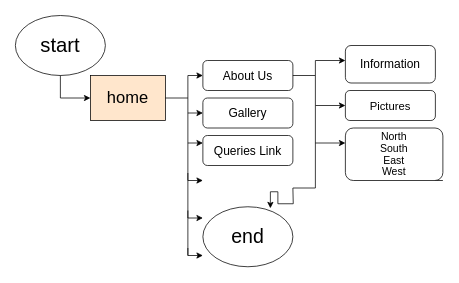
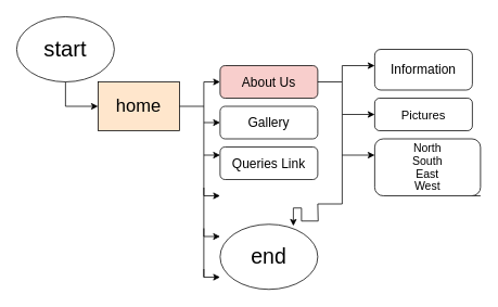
  <mxCell id="0" />
  <mxCell id="1" parent="0" />
  <mxCell id="2" value="&lt;font style=&quot;font-size: 27px;&quot;&gt;start&lt;/font&gt;" style="ellipse;whiteSpace=wrap;html=1;" parent="1" vertex="1"><mxGeometry x="20" y="20" width="120" height="80" as="geometry" /></mxCell>
  <mxCell id="3" value="" style="endArrow=none;html=1;rounded=0;" parent="1" edge="1"><mxGeometry width="50" height="50" relative="1" as="geometry"><mxPoint x="80" y="130" as="sourcePoint" /><mxPoint x="80" y="100" as="targetPoint" /></mxGeometry></mxCell>
  <mxCell id="4" value="" style="endArrow=classic;html=1;rounded=0;" parent="1" edge="1"><mxGeometry width="50" height="50" relative="1" as="geometry"><mxPoint x="80" y="130" as="sourcePoint" /><mxPoint x="120" y="130" as="targetPoint" /><Array as="points"><mxPoint x="80" y="130" /></Array></mxGeometry></mxCell>
  <mxCell id="5" value="&lt;font style=&quot;font-size: 22px;&quot;&gt;home&lt;/font&gt;" style="rounded=0;whiteSpace=wrap;html=1;fillColor=#ffe6cc;" parent="1" vertex="1"><mxGeometry x="120" y="100" width="100" height="60" as="geometry" /></mxCell>
  <mxCell id="6" value="" style="endArrow=none;html=1;rounded=0;" parent="1" edge="1"><mxGeometry width="50" height="50" relative="1" as="geometry"><mxPoint x="220" y="130" as="sourcePoint" /><mxPoint x="250" y="130" as="targetPoint" /><Array as="points"><mxPoint x="220" y="130" /></Array></mxGeometry></mxCell>
  <mxCell id="7" value="" style="endArrow=none;html=1;rounded=0;" parent="1" edge="1"><mxGeometry width="50" height="50" relative="1" as="geometry"><mxPoint x="250" y="130" as="sourcePoint" /><mxPoint x="250" y="100" as="targetPoint" /></mxGeometry></mxCell>
  <mxCell id="8" value="" style="endArrow=classic;html=1;rounded=0;" parent="1" edge="1"><mxGeometry width="50" height="50" relative="1" as="geometry"><mxPoint x="250" y="100" as="sourcePoint" /><mxPoint x="270" y="100" as="targetPoint" /></mxGeometry></mxCell>
- <mxCell id="9" value="&lt;span style=&quot;font-size: 16px;&quot;&gt;About Us&lt;/span&gt;" style="rounded=1;whiteSpace=wrap;html=1;" parent="1" vertex="1"><mxGeometry x="270" y="80" width="120" height="40" as="geometry" /></mxCell>
+ <mxCell id="9" value="&lt;span style=&quot;font-size: 16px;&quot;&gt;About Us&lt;/span&gt;" style="rounded=1;whiteSpace=wrap;html=1;fillColor=#f8cecc;" parent="1" vertex="1"><mxGeometry x="270" y="80" width="120" height="40" as="geometry" /></mxCell>
  <mxCell id="10" value="&lt;font style=&quot;font-size: 16px;&quot;&gt;Gallery&lt;/font&gt;" style="rounded=1;whiteSpace=wrap;html=1;" parent="1" vertex="1"><mxGeometry x="270" y="130" width="120" height="40" as="geometry" /></mxCell>
  <mxCell id="11" value="" style="endArrow=none;html=1;rounded=0;" parent="1" edge="1"><mxGeometry width="50" height="50" relative="1" as="geometry"><mxPoint x="250" y="150" as="sourcePoint" /><mxPoint x="250" y="130" as="targetPoint" /></mxGeometry></mxCell>
  <mxCell id="12" value="" style="endArrow=classic;html=1;rounded=0;" parent="1" edge="1"><mxGeometry width="50" height="50" relative="1" as="geometry"><mxPoint x="250" y="150" as="sourcePoint" /><mxPoint x="270" y="150" as="targetPoint" /></mxGeometry></mxCell>
  <mxCell id="13" value="" style="endArrow=none;html=1;rounded=0;" parent="1" edge="1"><mxGeometry width="50" height="50" relative="1" as="geometry"><mxPoint x="250" y="190" as="sourcePoint" /><mxPoint x="250" y="150" as="targetPoint" /><Array as="points" /></mxGeometry></mxCell>
  <mxCell id="14" value="" style="endArrow=classic;html=1;rounded=0;" parent="1" edge="1"><mxGeometry width="50" height="50" relative="1" as="geometry"><mxPoint x="250" y="190" as="sourcePoint" /><mxPoint x="270" y="190" as="targetPoint" /></mxGeometry></mxCell>
  <mxCell id="15" value="&lt;span style=&quot;font-size: 16px;&quot;&gt;Queries Link&lt;/span&gt;" style="rounded=1;whiteSpace=wrap;html=1;" parent="1" vertex="1"><mxGeometry x="270" y="180" width="120" height="40" as="geometry" /></mxCell>
  <mxCell id="16" value="" style="endArrow=none;html=1;rounded=0;" parent="1" edge="1"><mxGeometry width="50" height="50" relative="1" as="geometry"><mxPoint x="250" y="230" as="sourcePoint" /><mxPoint x="250" y="190" as="targetPoint" /><Array as="points"><mxPoint x="250" y="240" /></Array></mxGeometry></mxCell>
  <mxCell id="17" value="" style="endArrow=classic;html=1;rounded=0;" parent="1" edge="1"><mxGeometry width="50" height="50" relative="1" as="geometry"><mxPoint x="250" y="240" as="sourcePoint" /><mxPoint x="270" y="240" as="targetPoint" /></mxGeometry></mxCell>
  <mxCell id="18" style="edgeStyle=orthogonalEdgeStyle;rounded=0;orthogonalLoop=1;jettySize=auto;html=1;exitX=1;exitY=0.5;exitDx=0;exitDy=0;entryX=0.75;entryY=0.025;entryDx=0;entryDy=0;entryPerimeter=0;" parent="1" edge="1" target="34"><mxGeometry relative="1" as="geometry"><mxPoint x="390" y="250" as="sourcePoint" /><mxPoint x="360" y="380" as="targetPoint" /></mxGeometry></mxCell>
  <mxCell id="19" value="" style="endArrow=none;html=1;rounded=0;" parent="1" edge="1"><mxGeometry width="50" height="50" relative="1" as="geometry"><mxPoint x="250" y="280" as="sourcePoint" /><mxPoint x="250" y="240" as="targetPoint" /><Array as="points"><mxPoint x="250" y="280" /><mxPoint x="250" y="290" /></Array></mxGeometry></mxCell>
  <mxCell id="20" value="" style="endArrow=classic;html=1;rounded=0;" parent="1" edge="1"><mxGeometry width="50" height="50" relative="1" as="geometry"><mxPoint x="250" y="290" as="sourcePoint" /><mxPoint x="270" y="290" as="targetPoint" /></mxGeometry></mxCell>
  <mxCell id="21" value="" style="endArrow=none;html=1;rounded=0;" parent="1" edge="1"><mxGeometry width="50" height="50" relative="1" as="geometry"><mxPoint x="250" y="330" as="sourcePoint" /><mxPoint x="250" y="290" as="targetPoint" /><Array as="points"><mxPoint x="250" y="340" /></Array></mxGeometry></mxCell>
  <mxCell id="22" value="" style="endArrow=classic;html=1;rounded=0;" parent="1" edge="1"><mxGeometry width="50" height="50" relative="1" as="geometry"><mxPoint x="250" y="340" as="sourcePoint" /><mxPoint x="270" y="340" as="targetPoint" /></mxGeometry></mxCell>
  <mxCell id="23" value="" style="endArrow=none;html=1;rounded=0;" parent="1" edge="1"><mxGeometry width="50" height="50" relative="1" as="geometry"><mxPoint x="390" y="100" as="sourcePoint" /><mxPoint x="420" y="100" as="targetPoint" /></mxGeometry></mxCell>
  <mxCell id="24" value="" style="endArrow=none;html=1;rounded=0;" parent="1" edge="1"><mxGeometry width="50" height="50" relative="1" as="geometry"><mxPoint x="420" y="100" as="sourcePoint" /><mxPoint x="420" y="80" as="targetPoint" /></mxGeometry></mxCell>
  <mxCell id="25" value="" style="endArrow=classic;html=1;rounded=0;" parent="1" edge="1"><mxGeometry width="50" height="50" relative="1" as="geometry"><mxPoint x="420" y="80" as="sourcePoint" /><mxPoint x="460" y="80" as="targetPoint" /></mxGeometry></mxCell>
  <mxCell id="26" value="" style="endArrow=none;html=1;rounded=0;" parent="1" edge="1"><mxGeometry width="50" height="50" relative="1" as="geometry"><mxPoint x="420" y="140" as="sourcePoint" /><mxPoint x="420" y="100" as="targetPoint" /></mxGeometry></mxCell>
  <mxCell id="27" value="" style="endArrow=classic;html=1;rounded=0;" parent="1" edge="1"><mxGeometry width="50" height="50" relative="1" as="geometry"><mxPoint x="420" y="140" as="sourcePoint" /><mxPoint x="460" y="140" as="targetPoint" /></mxGeometry></mxCell>
  <mxCell id="28" value="" style="endArrow=classic;html=1;rounded=0;" parent="1" edge="1"><mxGeometry width="50" height="50" relative="1" as="geometry"><mxPoint x="420" y="190" as="sourcePoint" /><mxPoint x="460" y="190" as="targetPoint" /></mxGeometry></mxCell>
  <mxCell id="29" value="" style="endArrow=none;html=1;rounded=0;" parent="1" edge="1"><mxGeometry width="50" height="50" relative="1" as="geometry"><mxPoint x="420" y="190" as="sourcePoint" /><mxPoint x="420" y="140" as="targetPoint" /><Array as="points"><mxPoint x="420" y="140" /></Array></mxGeometry></mxCell>
  <mxCell id="30" value="&lt;span style=&quot;font-size: 16px;&quot;&gt;Information&lt;/span&gt;" style="rounded=1;whiteSpace=wrap;html=1;" parent="1" vertex="1"><mxGeometry x="460" y="60" width="120" height="50" as="geometry" /></mxCell>
  <mxCell id="31" value="&lt;span style=&quot;font-size: 15px;&quot;&gt;Pictures&lt;/span&gt;" style="rounded=1;whiteSpace=wrap;html=1;" parent="1" vertex="1"><mxGeometry x="460" y="120" width="120" height="40" as="geometry" /></mxCell>
  <mxCell id="32" style="edgeStyle=orthogonalEdgeStyle;rounded=0;orthogonalLoop=1;jettySize=auto;html=1;exitX=1;exitY=1;exitDx=0;exitDy=0;entryX=1;entryY=0;entryDx=0;entryDy=0;" parent="1" source="33" edge="1"><mxGeometry relative="1" as="geometry"><mxPoint x="580" y="230" as="targetPoint" /></mxGeometry></mxCell>
  <mxCell id="33" value="&lt;p style=&quot;line-height: 120%;&quot;&gt;&lt;span style=&quot;font-size: 14px;&quot;&gt;North&lt;br&gt;South&lt;br&gt;East&lt;br&gt;West&lt;br&gt;&lt;/span&gt;&lt;/p&gt;" style="rounded=1;whiteSpace=wrap;html=1;strokeWidth=1;" parent="1" vertex="1"><mxGeometry x="460" y="170" width="130" height="70" as="geometry" /></mxCell>
  <mxCell id="34" value="&lt;font style=&quot;font-size: 26px;&quot;&gt;end&lt;/font&gt;" style="ellipse;whiteSpace=wrap;html=1;" parent="1" vertex="1"><mxGeometry x="270" y="275" width="120" height="80" as="geometry" /></mxCell>
  <mxCell id="35" style="edgeStyle=orthogonalEdgeStyle;rounded=0;orthogonalLoop=1;jettySize=auto;html=1;exitX=0.5;exitY=1;exitDx=0;exitDy=0;" parent="1" source="34" target="34" edge="1"><mxGeometry relative="1" as="geometry" /></mxCell>
  <mxCell id="36" style="edgeStyle=orthogonalEdgeStyle;rounded=0;orthogonalLoop=1;jettySize=auto;html=1;exitX=0.5;exitY=1;exitDx=0;exitDy=0;" parent="1" source="34" target="34" edge="1"><mxGeometry relative="1" as="geometry" /></mxCell>
  <mxCell id="37" value="" style="endArrow=none;html=1;rounded=0;" edge="1" parent="1"><mxGeometry width="50" height="50" relative="1" as="geometry"><mxPoint x="390" y="250" as="sourcePoint" /><mxPoint x="420" y="250" as="targetPoint" /></mxGeometry></mxCell>
  <mxCell id="38" value="" style="endArrow=none;html=1;rounded=0;" edge="1" parent="1"><mxGeometry width="50" height="50" relative="1" as="geometry"><mxPoint x="420" y="250" as="sourcePoint" /><mxPoint x="420" y="190" as="targetPoint" /></mxGeometry></mxCell>
